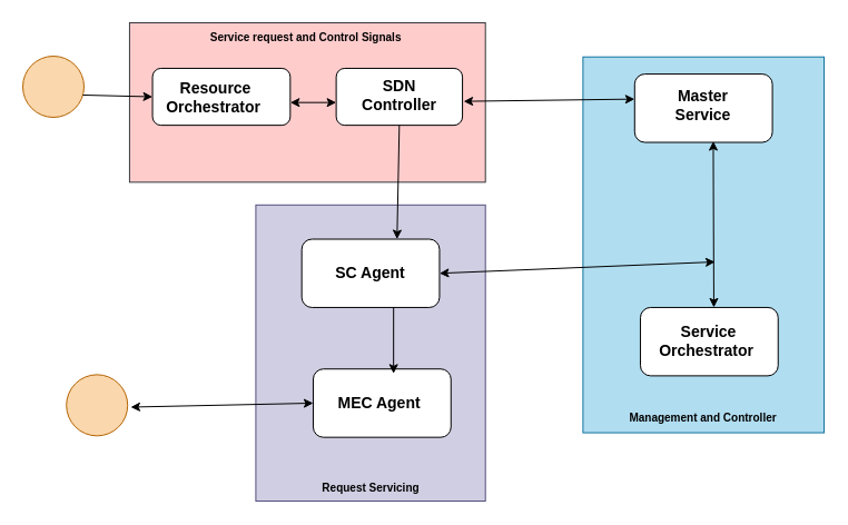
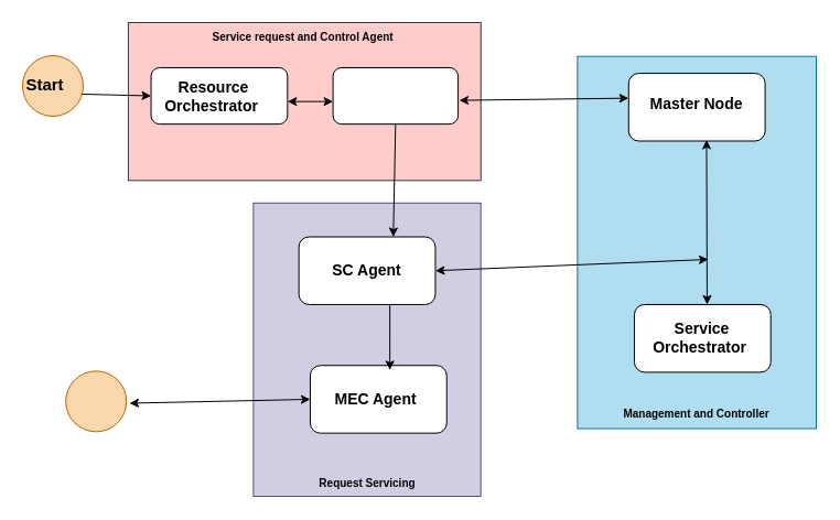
  <mxCell id="0" />
  <mxCell id="1" parent="0" />
  <mxCell id="2" value="" style="ellipse;whiteSpace=wrap;html=1;aspect=fixed;fillColor=#fad7ac;strokeColor=#b46504;" vertex="1" parent="1"><mxGeometry x="20" y="50" width="55" height="55" as="geometry" /></mxCell>
  <mxCell id="3" value="" style="group" vertex="1" connectable="0" parent="1"><mxGeometry x="20" y="20" width="720" height="430" as="geometry" /></mxCell>
  <mxCell id="4" value="" style="rounded=0;whiteSpace=wrap;html=1;fillColor=#ffcccc;strokeColor=#36393d;strokeOpacity=100;" vertex="1" parent="3"><mxGeometry x="95.931" width="319.771" height="143.333" as="geometry" /></mxCell>
  <mxCell id="5" value="" style="rounded=0;whiteSpace=wrap;html=1;fillColor=#d0cee2;strokeColor=#56517e;strokeOpacity=100;" vertex="1" parent="3"><mxGeometry x="209.398" y="163.81" width="206.304" height="266.19" as="geometry" /></mxCell>
  <mxCell id="6" value="" style="rounded=0;whiteSpace=wrap;html=1;direction=south;fillColor=#b1ddf0;strokeColor=#10739e;strokeOpacity=100;" vertex="1" parent="3"><mxGeometry x="503.381" y="30.714" width="216.619" height="337.857" as="geometry" /></mxCell>
  <mxCell id="7" value="" style="rounded=1;whiteSpace=wrap;html=1;strokeOpacity=100;" vertex="1" parent="3"><mxGeometry x="116.562" y="40.952" width="123.782" height="51.19" as="geometry" /></mxCell>
  <mxCell id="8" value="" style="rounded=1;whiteSpace=wrap;html=1;strokeOpacity=100;" vertex="1" parent="3"><mxGeometry x="281.605" y="40.952" width="113.467" height="51.19" as="geometry" /></mxCell>
  <mxCell id="9" value="" style="rounded=1;whiteSpace=wrap;html=1;strokeOpacity=100;" vertex="1" parent="3"><mxGeometry x="250.659" y="194.524" width="123.782" height="61.429" as="geometry" /></mxCell>
  <mxCell id="10" value="" style="rounded=1;whiteSpace=wrap;html=1;strokeOpacity=100;" vertex="1" parent="3"><mxGeometry x="260.974" y="311.238" width="123.782" height="61.429" as="geometry" /></mxCell>
  <mxCell id="11" value="" style="rounded=1;whiteSpace=wrap;html=1;strokeOpacity=100;" vertex="1" parent="3"><mxGeometry x="549.799" y="46.071" width="123.782" height="61.429" as="geometry" /></mxCell>
  <mxCell id="12" value="" style="rounded=1;whiteSpace=wrap;html=1;strokeOpacity=100;" vertex="1" parent="3"><mxGeometry x="554.957" y="255.952" width="123.782" height="61.429" as="geometry" /></mxCell>
  <mxCell id="13" value="" style="ellipse;whiteSpace=wrap;html=1;aspect=fixed;fillColor=#fad7ac;strokeColor=#b46504;strokeOpacity=100;" vertex="1" parent="3"><mxGeometry x="39.198" y="316.357" width="55" height="55" as="geometry" /></mxCell>
  <mxCell id="14" value="Resource Orchestrator&amp;nbsp;" style="text;html=1;strokeColor=none;fillColor=none;align=center;verticalAlign=middle;whiteSpace=wrap;rounded=0;fontStyle=1;fontSize=14;strokeOpacity=100;" vertex="1" parent="3"><mxGeometry x="126.877" y="40.952" width="92.837" height="51.19" as="geometry" /></mxCell>
- <mxCell id="15" value="SDN Controller" style="text;html=1;strokeColor=none;fillColor=none;align=center;verticalAlign=middle;whiteSpace=wrap;rounded=0;fontSize=14;fontStyle=1;strokeOpacity=100;" vertex="1" parent="3"><mxGeometry x="291.92" y="48.631" width="92.837" height="33.274" as="geometry" /></mxCell>
  <mxCell id="16" value="SC Agent" style="text;html=1;strokeColor=none;fillColor=none;align=center;verticalAlign=middle;whiteSpace=wrap;rounded=0;fontStyle=1;fontSize=14;strokeOpacity=100;" vertex="1" parent="3"><mxGeometry x="266.132" y="199.643" width="92.837" height="51.19" as="geometry" /></mxCell>
  <mxCell id="17" value="MEC Agent&amp;nbsp;" style="text;html=1;strokeColor=none;fillColor=none;align=center;verticalAlign=middle;whiteSpace=wrap;rounded=0;fontStyle=1;fontSize=14;strokeOpacity=100;" vertex="1" parent="3"><mxGeometry x="276.447" y="316.357" width="92.837" height="51.19" as="geometry" /></mxCell>
- <mxCell id="18" value="Master Service" style="text;html=1;strokeColor=none;fillColor=none;align=center;verticalAlign=middle;whiteSpace=wrap;rounded=0;fontStyle=1;fontSize=14;strokeOpacity=100;" vertex="1" parent="3"><mxGeometry x="565.272" y="48.631" width="92.837" height="51.19" as="geometry" /></mxCell>
+ <mxCell id="18" value="Master Node" style="text;html=1;strokeColor=none;fillColor=none;align=center;verticalAlign=middle;whiteSpace=wrap;rounded=0;fontStyle=1;fontSize=14;strokeOpacity=100;" vertex="1" parent="3"><mxGeometry x="565.272" y="48.631" width="92.837" height="51.19" as="geometry" /></mxCell>
  <mxCell id="19" value="Service Orchestrator&amp;nbsp;" style="text;html=1;strokeColor=none;fillColor=none;align=center;verticalAlign=middle;whiteSpace=wrap;rounded=0;fontStyle=1;fontSize=14;strokeOpacity=100;" vertex="1" parent="3"><mxGeometry x="570.43" y="260.048" width="92.837" height="51.19" as="geometry" /></mxCell>
  <mxCell id="20" value="" style="endArrow=classic;startArrow=classic;html=1;fontSize=22;exitX=0.5;exitY=0;exitDx=0;exitDy=0;strokeOpacity=100;" edge="1" parent="3"><mxGeometry width="50" height="50" relative="1" as="geometry"><mxPoint x="620.974" y="255.952" as="sourcePoint" /><mxPoint x="620.458" y="106.476" as="targetPoint" /><Array as="points" /></mxGeometry></mxCell>
+ <mxCell id="21" value="&lt;font style=&quot;font-size: 15px&quot;&gt;&lt;b&gt;Start&lt;/b&gt;&lt;/font&gt;" style="text;html=1;strokeColor=none;fillColor=none;align=center;verticalAlign=middle;whiteSpace=wrap;rounded=0;fontSize=22;strokeOpacity=100;" vertex="1" parent="3"><mxGeometry y="44.536" width="41.261" height="20.476" as="geometry" /></mxCell>
  <mxCell id="22" value="" style="endArrow=classic;startArrow=classic;html=1;fontSize=22;entryX=1;entryY=0.5;entryDx=0;entryDy=0;strokeOpacity=100;" edge="1" parent="3" target="9"><mxGeometry width="50" height="50" relative="1" as="geometry"><mxPoint x="622.006" y="215.0" as="sourcePoint" /><mxPoint x="384.756" y="225.238" as="targetPoint" /><Array as="points" /></mxGeometry></mxCell>
  <mxCell id="23" value="" style="endArrow=classic;startArrow=classic;html=1;fontSize=22;exitX=-0.025;exitY=0.367;exitDx=0;exitDy=0;exitPerimeter=0;strokeOpacity=100;" edge="1" parent="3"><mxGeometry width="50" height="50" relative="1" as="geometry"><mxPoint x="549.799" y="68.616" as="sourcePoint" /><mxPoint x="396.103" y="70.643" as="targetPoint" /><Array as="points" /></mxGeometry></mxCell>
  <mxCell id="24" value="" style="endArrow=classic;startArrow=classic;html=1;fontSize=22;strokeOpacity=100;" edge="1" parent="3"><mxGeometry width="50" height="50" relative="1" as="geometry"><mxPoint x="281.605" y="71.667" as="sourcePoint" /><mxPoint x="240.344" y="71.667" as="targetPoint" /><Array as="points"><mxPoint x="240.344" y="71.667" /></Array></mxGeometry></mxCell>
  <mxCell id="25" value="" style="endArrow=classic;startArrow=classic;html=1;fontSize=22;exitX=0;exitY=0.5;exitDx=0;exitDy=0;strokeOpacity=100;" edge="1" parent="3" source="10"><mxGeometry width="50" height="50" relative="1" as="geometry"><mxPoint x="250.659" y="343.498" as="sourcePoint" /><mxPoint x="96.963" y="345.525" as="targetPoint" /><Array as="points" /></mxGeometry></mxCell>
  <mxCell id="26" value="" style="endArrow=classic;html=1;fontSize=22;exitX=0.982;exitY=0.636;exitDx=0;exitDy=0;entryX=0;entryY=0.5;entryDx=0;entryDy=0;exitPerimeter=0;strokeOpacity=100;" edge="1" parent="3" source="2" target="7"><mxGeometry width="50" height="50" relative="1" as="geometry"><mxPoint x="384.756" y="266.19" as="sourcePoint" /><mxPoint x="436.332" y="215.0" as="targetPoint" /></mxGeometry></mxCell>
  <mxCell id="27" value="" style="endArrow=classic;html=1;fontSize=22;exitX=0.5;exitY=1;exitDx=0;exitDy=0;strokeOpacity=100;" edge="1" parent="3" source="8"><mxGeometry width="50" height="50" relative="1" as="geometry"><mxPoint x="384.756" y="266.19" as="sourcePoint" /><mxPoint x="336.275" y="194.524" as="targetPoint" /></mxGeometry></mxCell>
  <mxCell id="28" value="" style="endArrow=classic;html=1;fontSize=22;entryX=0.611;entryY=-0.02;entryDx=0;entryDy=0;entryPerimeter=0;strokeOpacity=100;" edge="1" parent="3" target="17"><mxGeometry width="50" height="50" relative="1" as="geometry"><mxPoint x="333.181" y="255.952" as="sourcePoint" /><mxPoint x="346.59" y="204.762" as="targetPoint" /></mxGeometry></mxCell>
- <mxCell id="29" value="&lt;font size=&quot;1&quot;&gt;&lt;b&gt;Service request and Control Signals&amp;nbsp;&lt;/b&gt;&lt;/font&gt;" style="text;html=1;strokeColor=none;fillColor=none;align=center;verticalAlign=middle;whiteSpace=wrap;rounded=0;fontSize=22;strokeOpacity=100;" vertex="1" parent="3"><mxGeometry x="95.931" width="319.771" height="20.476" as="geometry" /></mxCell>
+ <mxCell id="29" value="&lt;font size=&quot;1&quot;&gt;&lt;b&gt;Service request and Control Agent&amp;nbsp;&lt;/b&gt;&lt;/font&gt;" style="text;html=1;strokeColor=none;fillColor=none;align=center;verticalAlign=middle;whiteSpace=wrap;rounded=0;fontSize=22;strokeOpacity=100;" vertex="1" parent="3"><mxGeometry x="95.931" width="319.771" height="20.476" as="geometry" /></mxCell>
  <mxCell id="30" value="&lt;font size=&quot;1&quot;&gt;&lt;b&gt;Request Servicing&lt;/b&gt;&lt;/font&gt;" style="text;html=1;strokeColor=none;fillColor=none;align=center;verticalAlign=middle;whiteSpace=wrap;rounded=0;fontSize=22;strokeOpacity=100;" vertex="1" parent="3"><mxGeometry x="219.713" y="404.405" width="185.673" height="20.476" as="geometry" /></mxCell>
  <mxCell id="31" value="&lt;font size=&quot;1&quot;&gt;&lt;b&gt;Management and Controller&lt;/b&gt;&lt;/font&gt;" style="text;html=1;strokeColor=none;fillColor=none;align=center;verticalAlign=middle;whiteSpace=wrap;rounded=0;fontSize=22;strokeOpacity=100;" vertex="1" parent="3"><mxGeometry x="510.602" y="341.952" width="201.146" height="20.476" as="geometry" /></mxCell>
